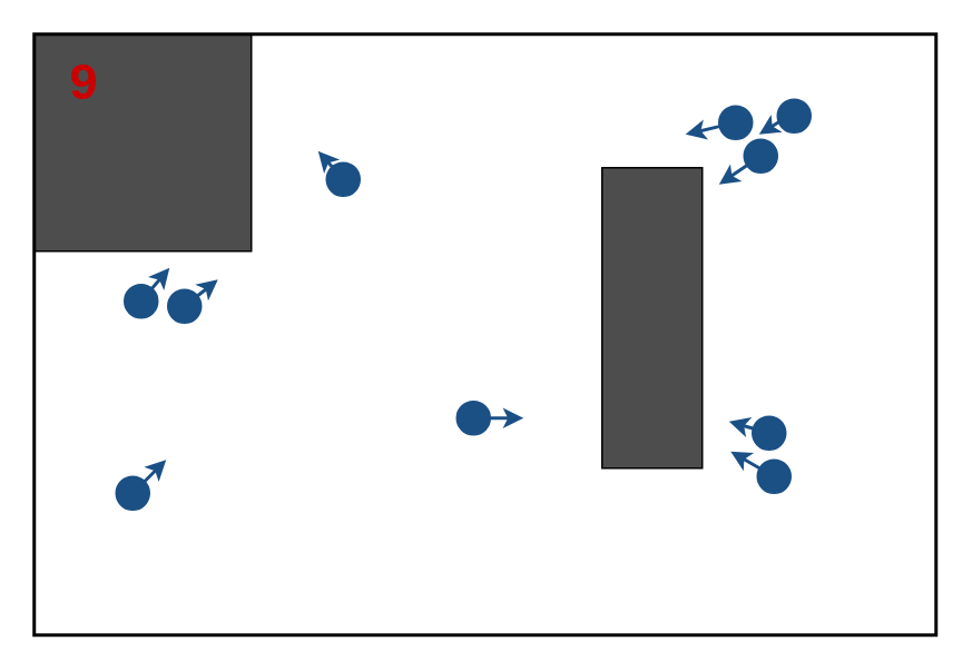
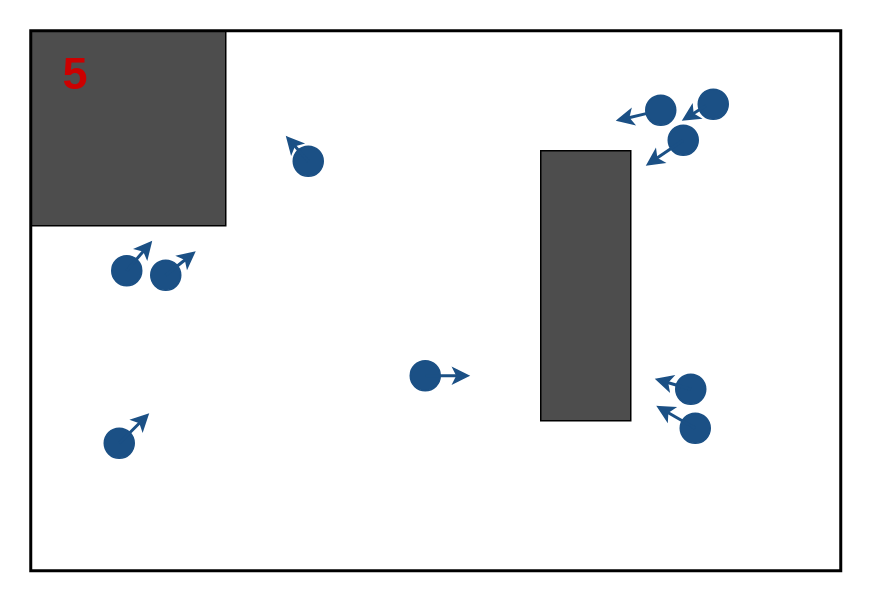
  <mxCell id="0" />
  <mxCell id="1" parent="0" />
  <mxCell id="2" value="" style="rounded=0;whiteSpace=wrap;html=1;fillColor=#4D4D4D;" parent="1" vertex="1"><mxGeometry x="360" y="100" width="60" height="180" as="geometry" /></mxCell>
  <mxCell id="3" value="" style="rounded=0;whiteSpace=wrap;html=1;fillColor=#4D4D4D;" parent="1" vertex="1"><mxGeometry x="20" y="20" width="130" height="130" as="geometry" /></mxCell>
  <mxCell id="4" value="" style="rounded=0;whiteSpace=wrap;html=1;fillColor=none;strokeWidth=2;" parent="1" vertex="1"><mxGeometry x="20" y="20" width="540" height="360" as="geometry" /></mxCell>
  <mxCell id="5" value="" style="ellipse;whiteSpace=wrap;html=1;aspect=fixed;fillColor=#1B5085;strokeColor=#1B5085;direction=north;" parent="1" vertex="1"><mxGeometry x="74" y="170" width="20" height="20" as="geometry" /></mxCell>
  <mxCell id="6" value="" style="endArrow=classic;html=1;rounded=0;strokeWidth=2;strokeColor=#1B5085;" parent="1" edge="1"><mxGeometry width="50" height="50" relative="1" as="geometry"><mxPoint x="84" y="180" as="sourcePoint" /><mxPoint x="101" y="160" as="targetPoint" /></mxGeometry></mxCell>
  <mxCell id="7" value="" style="ellipse;whiteSpace=wrap;html=1;aspect=fixed;fillColor=#1B5085;strokeColor=#1B5085;" parent="1" vertex="1"><mxGeometry x="195" y="97" width="20" height="20" as="geometry" /></mxCell>
  <mxCell id="8" value="" style="endArrow=classic;html=1;rounded=0;strokeWidth=2;strokeColor=#1B5085;" parent="1" edge="1"><mxGeometry width="50" height="50" relative="1" as="geometry"><mxPoint x="205" y="107" as="sourcePoint" /><mxPoint x="190" y="90" as="targetPoint" /></mxGeometry></mxCell>
  <mxCell id="9" value="" style="ellipse;whiteSpace=wrap;html=1;aspect=fixed;fillColor=#1B5085;strokeColor=#1B5085;" parent="1" vertex="1"><mxGeometry x="465" y="59" width="20" height="20" as="geometry" /></mxCell>
  <mxCell id="10" value="" style="endArrow=classic;html=1;rounded=0;strokeWidth=2;strokeColor=#1B5085;entryX=1.2;entryY=0.85;entryDx=0;entryDy=0;entryPerimeter=0;" parent="1" target="24" edge="1"><mxGeometry width="50" height="50" relative="1" as="geometry"><mxPoint x="470" y="70" as="sourcePoint" /><mxPoint x="382" y="80" as="targetPoint" /></mxGeometry></mxCell>
  <mxCell id="11" value="" style="ellipse;whiteSpace=wrap;html=1;aspect=fixed;fillColor=#1B5085;strokeColor=#1B5085;" parent="1" vertex="1"><mxGeometry x="445" y="83" width="20" height="20" as="geometry" /></mxCell>
  <mxCell id="12" value="" style="endArrow=classic;html=1;rounded=0;strokeWidth=2;strokeColor=#1B5085;" parent="1" edge="1"><mxGeometry width="50" height="50" relative="1" as="geometry"><mxPoint x="455" y="93" as="sourcePoint" /><mxPoint x="430" y="110" as="targetPoint" /></mxGeometry></mxCell>
  <mxCell id="13" value="" style="ellipse;whiteSpace=wrap;html=1;aspect=fixed;fillColor=#1B5085;strokeColor=#1B5085;" parent="1" vertex="1"><mxGeometry x="100" y="173" width="20" height="20" as="geometry" /></mxCell>
  <mxCell id="14" value="" style="endArrow=classic;html=1;rounded=0;strokeWidth=2;strokeColor=#1B5085;" parent="1" edge="1"><mxGeometry width="50" height="50" relative="1" as="geometry"><mxPoint x="110" y="183" as="sourcePoint" /><mxPoint x="130" y="167" as="targetPoint" /></mxGeometry></mxCell>
  <mxCell id="15" value="" style="ellipse;whiteSpace=wrap;html=1;aspect=fixed;fillColor=#1B5085;strokeColor=#1B5085;" parent="1" vertex="1"><mxGeometry x="453" y="275" width="20" height="20" as="geometry" /></mxCell>
  <mxCell id="16" value="" style="endArrow=classic;html=1;rounded=0;strokeWidth=2;strokeColor=#1B5085;" parent="1" edge="1"><mxGeometry width="50" height="50" relative="1" as="geometry"><mxPoint x="463" y="285" as="sourcePoint" /><mxPoint x="437" y="270" as="targetPoint" /></mxGeometry></mxCell>
  <mxCell id="17" value="" style="ellipse;whiteSpace=wrap;html=1;aspect=fixed;fillColor=#1B5085;strokeColor=#1B5085;" parent="1" vertex="1"><mxGeometry x="450" y="249" width="20" height="20" as="geometry" /></mxCell>
  <mxCell id="18" value="" style="endArrow=classic;html=1;rounded=0;strokeWidth=2;strokeColor=#1B5085;" parent="1" edge="1"><mxGeometry width="50" height="50" relative="1" as="geometry"><mxPoint x="460" y="259" as="sourcePoint" /><mxPoint x="436" y="252" as="targetPoint" /></mxGeometry></mxCell>
  <mxCell id="19" value="" style="ellipse;whiteSpace=wrap;html=1;aspect=fixed;fillColor=#1B5085;strokeColor=#1B5085;" parent="1" vertex="1"><mxGeometry x="273" y="240" width="20" height="20" as="geometry" /></mxCell>
  <mxCell id="20" value="" style="endArrow=classic;html=1;rounded=0;strokeWidth=2;strokeColor=#1B5085;" parent="1" edge="1"><mxGeometry width="50" height="50" relative="1" as="geometry"><mxPoint x="283" y="250" as="sourcePoint" /><mxPoint x="313" y="250" as="targetPoint" /></mxGeometry></mxCell>
  <mxCell id="21" value="" style="endArrow=classic;html=1;rounded=0;strokeWidth=2;strokeColor=#1B5085;" parent="1" source="24" edge="1"><mxGeometry width="50" height="50" relative="1" as="geometry"><mxPoint x="393" y="61" as="sourcePoint" /><mxPoint x="410" y="80" as="targetPoint" /></mxGeometry></mxCell>
  <mxCell id="22" value="" style="ellipse;whiteSpace=wrap;html=1;aspect=fixed;fillColor=#1B5085;strokeColor=#1B5085;" parent="1" vertex="1"><mxGeometry x="69" y="285" width="20" height="20" as="geometry" /></mxCell>
  <mxCell id="23" value="" style="endArrow=classic;html=1;rounded=0;strokeWidth=2;strokeColor=#1B5085;" parent="1" edge="1"><mxGeometry width="50" height="50" relative="1" as="geometry"><mxPoint x="79" y="295" as="sourcePoint" /><mxPoint x="99" y="275" as="targetPoint" /></mxGeometry></mxCell>
  <mxCell id="24" value="" style="ellipse;whiteSpace=wrap;html=1;aspect=fixed;fillColor=#1B5085;strokeColor=#1B5085;" parent="1" vertex="1"><mxGeometry x="430" y="63" width="20" height="20" as="geometry" /></mxCell>
- <mxCell id="25" value="9" style="text;html=1;strokeColor=none;fillColor=none;align=center;verticalAlign=middle;whiteSpace=wrap;rounded=0;fontColor=#CC0000;fontSize=30;fontStyle=1" vertex="1" parent="1"><mxGeometry x="20" y="33" width="60" height="30" as="geometry" /></mxCell>
+ <mxCell id="25" value="5" style="text;html=1;strokeColor=none;fillColor=none;align=center;verticalAlign=middle;whiteSpace=wrap;rounded=0;fontColor=#CC0000;fontSize=30;fontStyle=1" vertex="1" parent="1"><mxGeometry x="20" y="33" width="60" height="30" as="geometry" /></mxCell>
